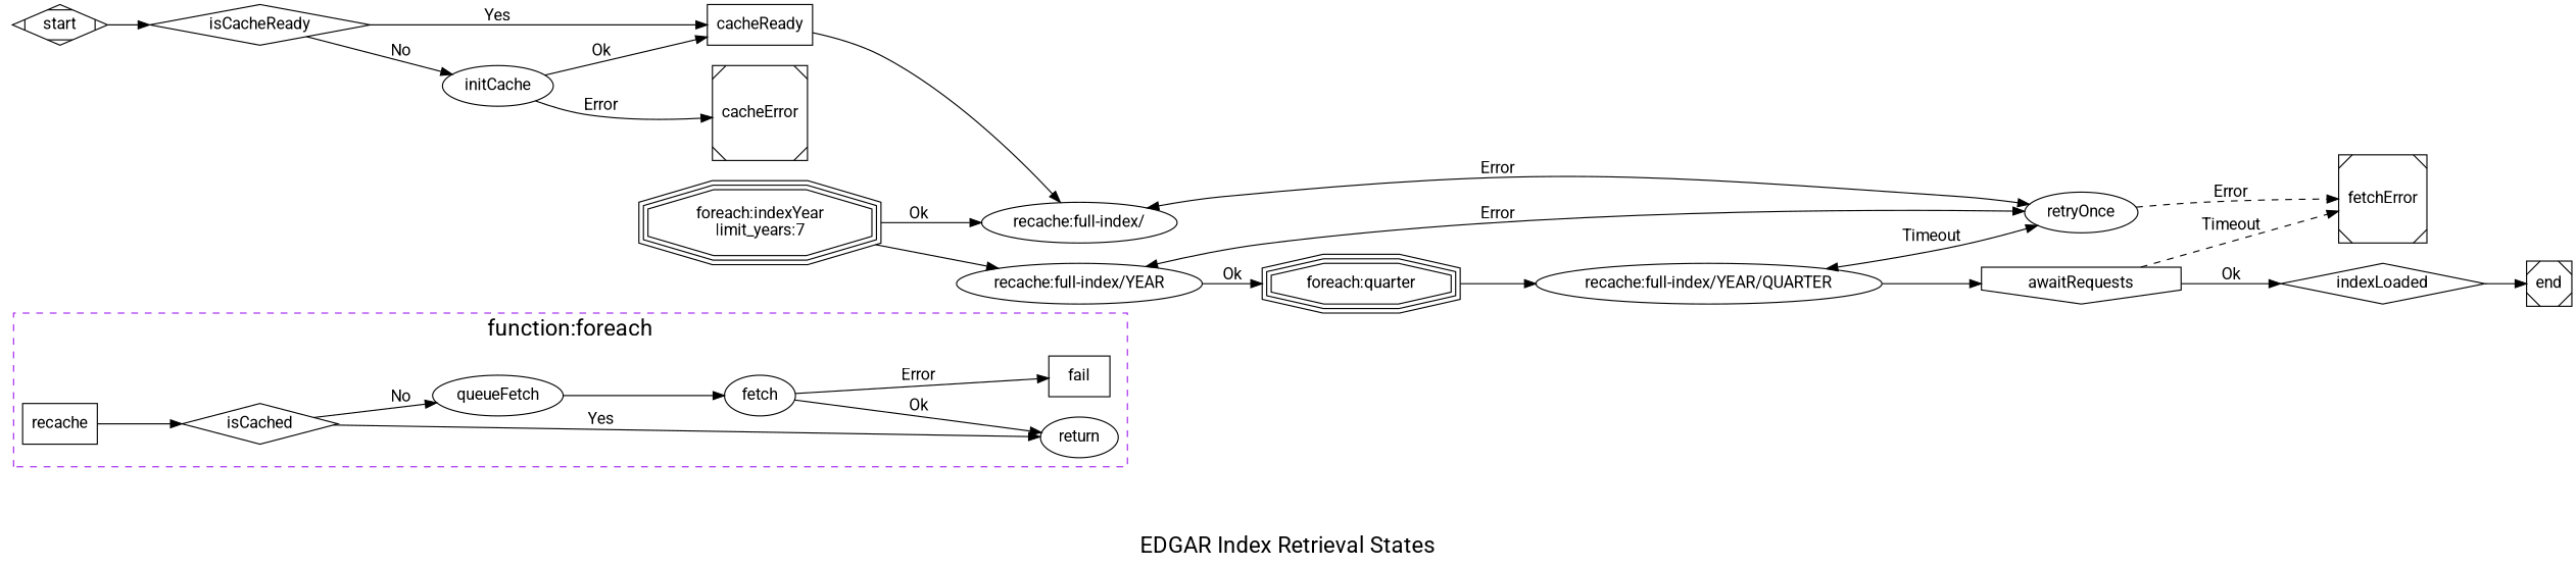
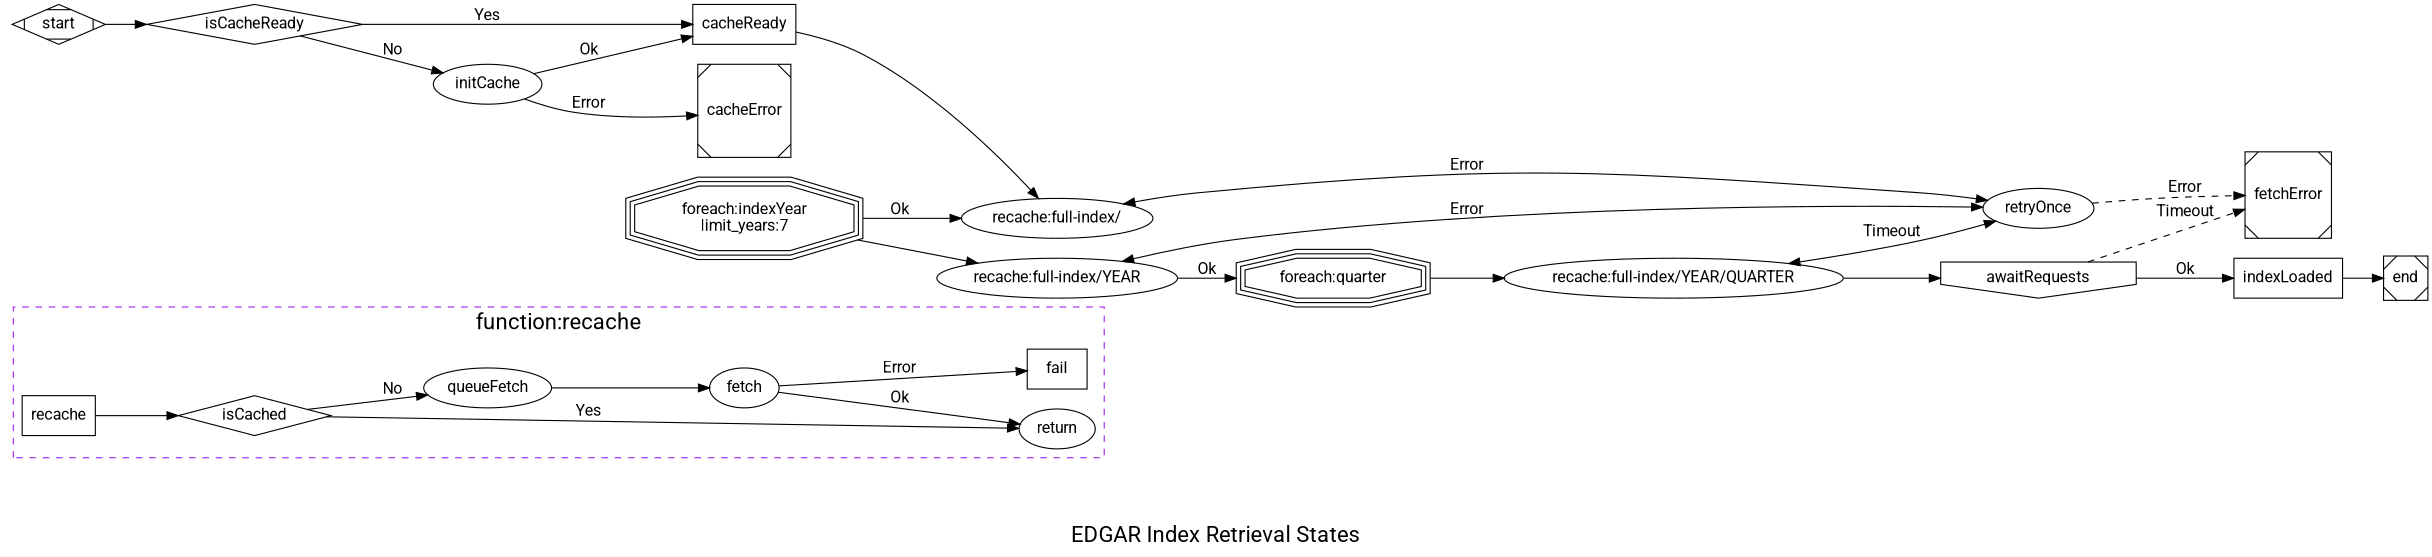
  digraph {
    fontname=Roboto
    fontsize=20
    label="\n\nEDGAR Index Retrieval States"
    rankdir=LR
    node [fontname=Roboto shape=ellipse]
    edge [fontname=Roboto]
    recache [shape=box]
    isCached [shape=diamond]
    return
    queueFetch
    fetch
    fail [shape=box]
    start [shape=Mdiamond]
    isCacheReady [shape=diamond]
    cacheReady [shape=box]
    initCache
    end [shape=Msquare]
    cacheError [shape=Msquare]
    fetchError [shape=Msquare]
    "recache:full-index/"
    retryOnce
-   indexLoaded [shape=diamond]
+   indexLoaded [shape=box]
    n17 [label="foreach:indexYear\nlimit_years:7" shape=tripleoctagon]
    "recache:full-index/YEAR"
    "foreach:quarter" [shape=tripleoctagon]
    "recache:full-index/YEAR/QUARTER"
    awaitRequests [shape=invhouse]
    subgraph cluster_1 {
      color=purple
-     label="function:foreach"
+     label="function:recache"
      rank=min
      style=dashed
      recache
      isCached
      return
      queueFetch
      fetch
      fail
    }
    recache -> isCached
    isCached -> return [label=Yes]
    isCached -> queueFetch [label=No]
    queueFetch -> fetch
    fetch -> return [label=Ok]
    fetch -> fail [label=Error]
    start -> isCacheReady
    isCacheReady -> cacheReady [label=Yes weight=2]
    isCacheReady -> initCache [label=No]
    cacheReady -> "recache:full-index/"
    initCache -> cacheReady [label=Ok]
    initCache -> cacheError [label=Error style=solid weight=0]
    "recache:full-index/" -> retryOnce [dir=both label=Error]
    retryOnce -> fetchError [label=Error style=dashed weight=0]
    indexLoaded -> end
    n17 -> "recache:full-index/" [label=Ok weight=10]
    n17 -> "recache:full-index/YEAR" [weight=2]
    "recache:full-index/YEAR" -> retryOnce [dir=both label=Error]
    "recache:full-index/YEAR" -> "foreach:quarter" [label=Ok weight=10]
    "foreach:quarter" -> "recache:full-index/YEAR/QUARTER" [weight=10]
    "recache:full-index/YEAR/QUARTER" -> retryOnce [dir=both label=Timeout]
    "recache:full-index/YEAR/QUARTER" -> awaitRequests [weight=10]
    awaitRequests -> fetchError [label=Timeout style=dashed weight=0]
    awaitRequests -> indexLoaded [label=Ok]
  }
